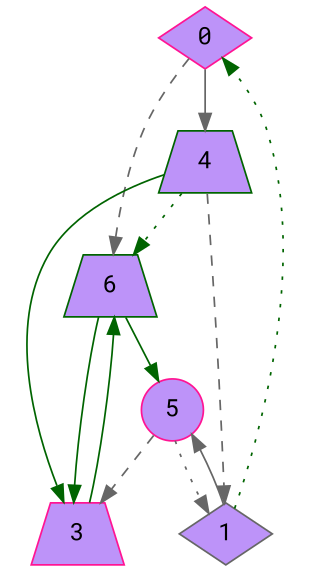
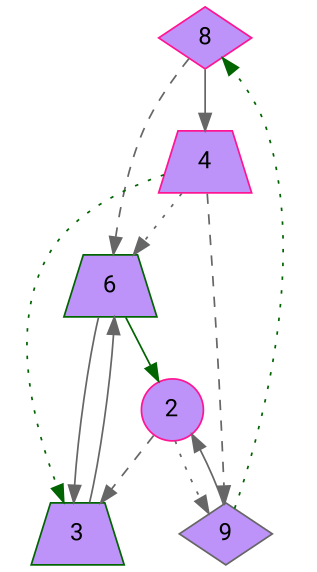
  digraph {
    fontname="Roboto Mono"
    node [color=deeppink fillcolor="#BD93F9" fixedsize=true fontname="Roboto Mono" shape=trapezium style=filled]
    edge [color=gray40 fontname="Roboto Mono" style=solid]
-   0 [shape=diamond]
-   4 [color=darkgreen]
+   0 [shape=diamond label=8]
+   4
    n3 [color=darkgreen label=6]
-   1 [color=gray40 shape=diamond]
-   3
-   2 [shape=circle label=5]
+   1 [color=gray40 shape=diamond label=9]
+   3 [color=darkgreen]
+   2 [shape=circle]
    0 -> 4
    0 -> n3 [style=dashed]
-   4 -> n3 [color=darkgreen style=dotted]
+   4 -> n3 [style=dotted]
    4 -> 1 [style=dashed]
-   4 -> 3 [color=darkgreen]
-   n3 -> 3 [color=darkgreen]
+   4 -> 3 [color=darkgreen style=dotted]
+   n3 -> 3
    n3 -> 2 [color=darkgreen]
    1 -> 0 [color=darkgreen style=dotted]
    1 -> 2
-   3 -> n3 [color=darkgreen]
+   3 -> n3
    2 -> 1 [style=dotted]
    2 -> 3 [style=dashed]
  }
